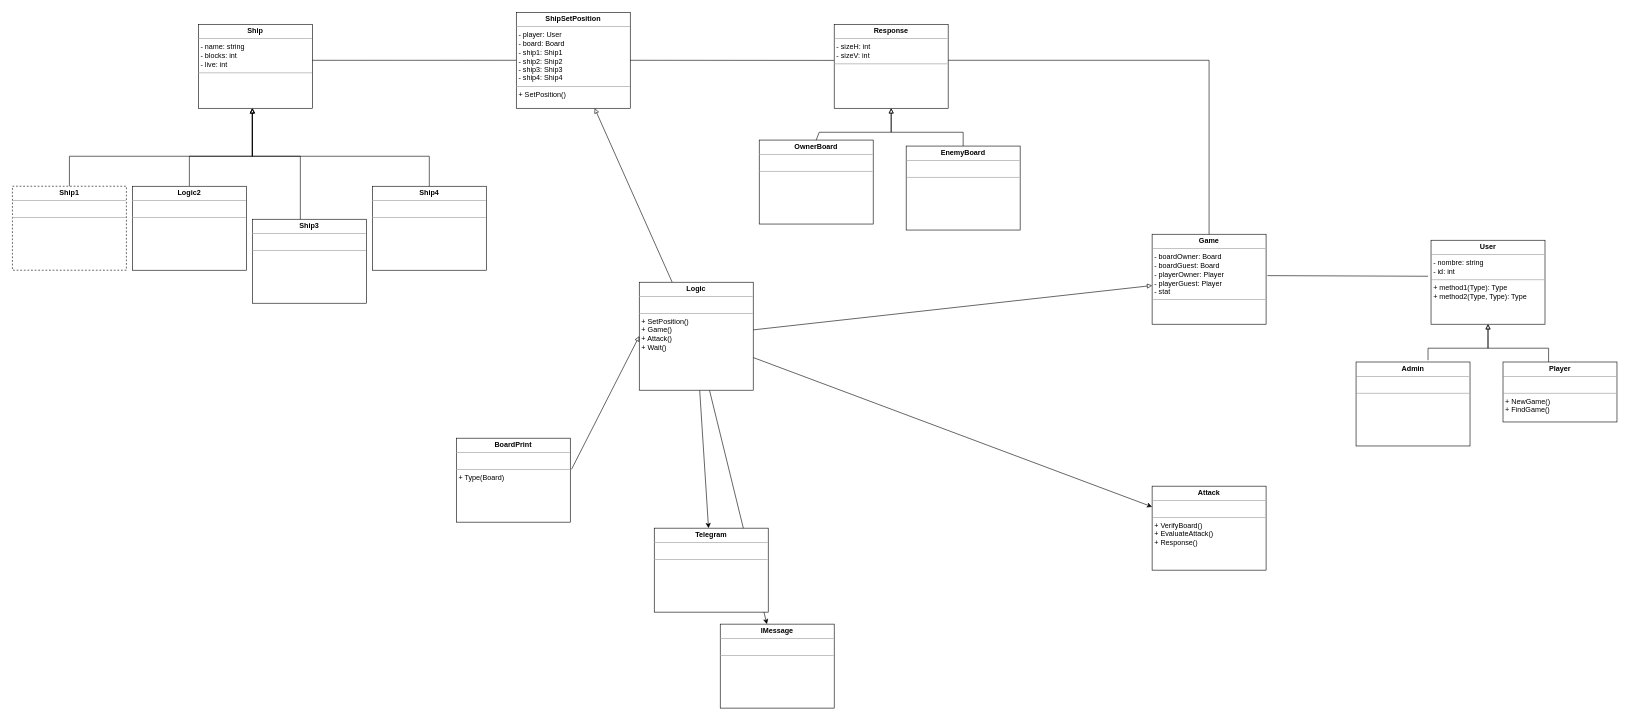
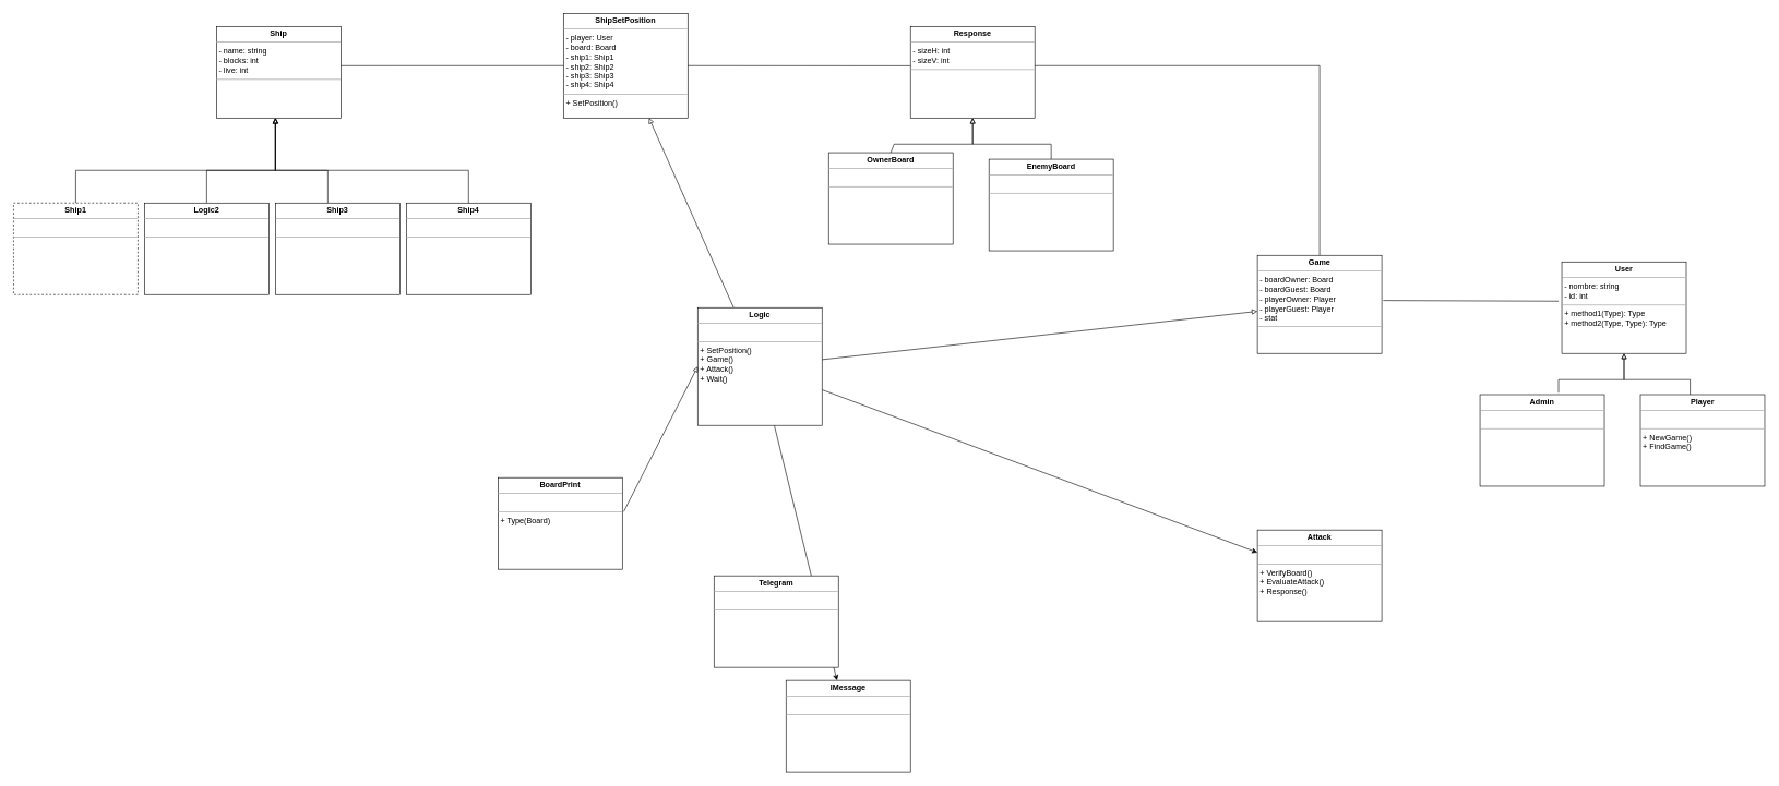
  <mxCell id="0" />
  <mxCell id="1" parent="0" />
  <mxCell id="2" value="&lt;p style=&quot;margin: 0px ; margin-top: 4px ; text-align: center&quot;&gt;&lt;b&gt;User&lt;/b&gt;&lt;/p&gt;&lt;hr size=&quot;1&quot;&gt;&lt;p style=&quot;margin: 0px ; margin-left: 4px&quot;&gt;- nombre: string&lt;br&gt;- id: int&lt;/p&gt;&lt;hr size=&quot;1&quot;&gt;&lt;p style=&quot;margin: 0px ; margin-left: 4px&quot;&gt;+ method1(Type): Type&lt;br&gt;+ method2(Type, Type): Type&lt;/p&gt;" style="verticalAlign=top;align=left;overflow=fill;fontSize=12;fontFamily=Helvetica;html=1;rounded=0;shadow=0;comic=0;labelBackgroundColor=none;strokeWidth=1" parent="1" vertex="1"><mxGeometry x="2385" y="400" width="190" height="140" as="geometry" /></mxCell>
  <mxCell id="3" style="rounded=0;orthogonalLoop=1;jettySize=auto;html=1;endArrow=block;endFill=0;" parent="1" target="2" edge="1"><mxGeometry relative="1" as="geometry"><mxPoint x="2380" y="600" as="sourcePoint" /><Array as="points"><mxPoint x="2380" y="580" /><mxPoint x="2480" y="580" /></Array></mxGeometry></mxCell>
  <mxCell id="4" value="&lt;p style=&quot;margin: 0px ; margin-top: 4px ; text-align: center&quot;&gt;&lt;b&gt;Admin&lt;/b&gt;&lt;/p&gt;&lt;hr size=&quot;1&quot;&gt;&lt;p style=&quot;margin: 0px ; margin-left: 4px&quot;&gt;&lt;br&gt;&lt;/p&gt;&lt;hr size=&quot;1&quot;&gt;&lt;p style=&quot;margin: 0px ; margin-left: 4px&quot;&gt;&lt;br&gt;&lt;/p&gt;" style="verticalAlign=top;align=left;overflow=fill;fontSize=12;fontFamily=Helvetica;html=1;rounded=0;shadow=0;comic=0;labelBackgroundColor=none;strokeWidth=1" parent="1" vertex="1"><mxGeometry x="2260" y="603" width="190" height="140" as="geometry" /></mxCell>
  <mxCell id="5" style="rounded=0;orthogonalLoop=1;jettySize=auto;html=1;endArrow=block;endFill=0;exitX=0.4;exitY=0;exitDx=0;exitDy=0;exitPerimeter=0;" parent="1" source="6" target="2" edge="1"><mxGeometry relative="1" as="geometry"><Array as="points"><mxPoint x="2581" y="580" /><mxPoint x="2480" y="580" /></Array></mxGeometry></mxCell>
- <mxCell id="6" value="&lt;p style=&quot;margin: 0px ; margin-top: 4px ; text-align: center&quot;&gt;&lt;b&gt;Player&lt;/b&gt;&lt;/p&gt;&lt;hr size=&quot;1&quot;&gt;&lt;p style=&quot;margin: 0px ; margin-left: 4px&quot;&gt;&lt;br&gt;&lt;/p&gt;&lt;hr size=&quot;1&quot;&gt;&lt;p style=&quot;margin: 0px ; margin-left: 4px&quot;&gt;+ NewGame()&lt;br&gt;+ FindGame()&lt;/p&gt;" style="verticalAlign=top;align=left;overflow=fill;fontSize=12;fontFamily=Helvetica;html=1;rounded=0;shadow=0;comic=0;labelBackgroundColor=none;strokeWidth=1" parent="1" vertex="1"><mxGeometry x="2505" y="603" width="190" height="100" as="geometry" /></mxCell>
+ <mxCell id="6" value="&lt;p style=&quot;margin: 0px ; margin-top: 4px ; text-align: center&quot;&gt;&lt;b&gt;Player&lt;/b&gt;&lt;/p&gt;&lt;hr size=&quot;1&quot;&gt;&lt;p style=&quot;margin: 0px ; margin-left: 4px&quot;&gt;&lt;br&gt;&lt;/p&gt;&lt;hr size=&quot;1&quot;&gt;&lt;p style=&quot;margin: 0px ; margin-left: 4px&quot;&gt;+ NewGame()&lt;br&gt;+ FindGame()&lt;/p&gt;" style="verticalAlign=top;align=left;overflow=fill;fontSize=12;fontFamily=Helvetica;html=1;rounded=0;shadow=0;comic=0;labelBackgroundColor=none;strokeWidth=1" parent="1" vertex="1"><mxGeometry x="2505" y="603" width="190" height="140" as="geometry" /></mxCell>
  <mxCell id="7" value="&lt;p style=&quot;margin: 0px ; margin-top: 4px ; text-align: center&quot;&gt;&lt;b&gt;Response&lt;/b&gt;&lt;/p&gt;&lt;hr size=&quot;1&quot;&gt;&lt;p style=&quot;margin: 0px ; margin-left: 4px&quot;&gt;- sizeH: int&lt;/p&gt;&lt;p style=&quot;margin: 0px ; margin-left: 4px&quot;&gt;- sizeV: int&lt;/p&gt;&lt;hr size=&quot;1&quot;&gt;&lt;p style=&quot;margin: 0px ; margin-left: 4px&quot;&gt;&lt;br&gt;&lt;/p&gt;" style="verticalAlign=top;align=left;overflow=fill;fontSize=12;fontFamily=Helvetica;html=1;rounded=0;shadow=0;comic=0;labelBackgroundColor=none;strokeWidth=1" parent="1" vertex="1"><mxGeometry x="1390" y="40" width="190" height="140" as="geometry" /></mxCell>
  <mxCell id="8" value="&lt;p style=&quot;margin: 0px ; margin-top: 4px ; text-align: center&quot;&gt;&lt;b&gt;OwnerBoard&lt;/b&gt;&lt;/p&gt;&lt;hr size=&quot;1&quot;&gt;&lt;p style=&quot;margin: 0px ; margin-left: 4px&quot;&gt;&lt;br&gt;&lt;/p&gt;&lt;hr size=&quot;1&quot;&gt;&lt;p style=&quot;margin: 0px ; margin-left: 4px&quot;&gt;&lt;br&gt;&lt;/p&gt;" style="verticalAlign=top;align=left;overflow=fill;fontSize=12;fontFamily=Helvetica;html=1;rounded=0;shadow=0;comic=0;labelBackgroundColor=none;strokeWidth=1" parent="1" vertex="1"><mxGeometry x="1265" y="233" width="190" height="140" as="geometry" /></mxCell>
  <mxCell id="9" value="&lt;p style=&quot;margin: 0px ; margin-top: 4px ; text-align: center&quot;&gt;&lt;b&gt;EnemyBoard&lt;/b&gt;&lt;/p&gt;&lt;hr size=&quot;1&quot;&gt;&lt;p style=&quot;margin: 0px ; margin-left: 4px&quot;&gt;&lt;br&gt;&lt;/p&gt;&lt;hr size=&quot;1&quot;&gt;&lt;p style=&quot;margin: 0px ; margin-left: 4px&quot;&gt;&lt;br&gt;&lt;/p&gt;" style="verticalAlign=top;align=left;overflow=fill;fontSize=12;fontFamily=Helvetica;html=1;rounded=0;shadow=0;comic=0;labelBackgroundColor=none;strokeWidth=1" parent="1" vertex="1"><mxGeometry x="1510" y="243" width="190" height="140" as="geometry" /></mxCell>
  <mxCell id="10" value="&lt;p style=&quot;margin: 0px ; margin-top: 4px ; text-align: center&quot;&gt;&lt;b&gt;Ship&lt;/b&gt;&lt;/p&gt;&lt;hr size=&quot;1&quot;&gt;&lt;p style=&quot;margin: 0px ; margin-left: 4px&quot;&gt;- name: string&lt;/p&gt;&lt;p style=&quot;margin: 0px ; margin-left: 4px&quot;&gt;- blocks: int&lt;/p&gt;&lt;p style=&quot;margin: 0px ; margin-left: 4px&quot;&gt;- live: int&lt;/p&gt;&lt;hr size=&quot;1&quot;&gt;&lt;p style=&quot;margin: 0px ; margin-left: 4px&quot;&gt;&lt;br&gt;&lt;/p&gt;" style="verticalAlign=top;align=left;overflow=fill;fontSize=12;fontFamily=Helvetica;html=1;rounded=0;shadow=0;comic=0;labelBackgroundColor=none;strokeWidth=1" parent="1" vertex="1"><mxGeometry x="330" y="40" width="190" height="140" as="geometry" /></mxCell>
  <mxCell id="11" value="&lt;p style=&quot;margin: 0px ; margin-top: 4px ; text-align: center&quot;&gt;&lt;b&gt;Game&lt;/b&gt;&lt;/p&gt;&lt;hr size=&quot;1&quot;&gt;&lt;p style=&quot;margin: 0px ; margin-left: 4px&quot;&gt;- boardOwner: Board&lt;br&gt;- boardGuest: Board&lt;/p&gt;&lt;p style=&quot;margin: 0px ; margin-left: 4px&quot;&gt;- playerOwner: Player&lt;/p&gt;&lt;p style=&quot;margin: 0px ; margin-left: 4px&quot;&gt;- playerGuest: Player&lt;/p&gt;&lt;p style=&quot;margin: 0px ; margin-left: 4px&quot;&gt;- stat&lt;/p&gt;&lt;hr size=&quot;1&quot;&gt;&lt;p style=&quot;margin: 0px ; margin-left: 4px&quot;&gt;&lt;br&gt;&lt;/p&gt;" style="verticalAlign=top;align=left;overflow=fill;fontSize=12;fontFamily=Helvetica;html=1;rounded=0;shadow=0;comic=0;labelBackgroundColor=none;strokeWidth=1" parent="1" vertex="1"><mxGeometry x="1920" y="390" width="190" height="150" as="geometry" /></mxCell>
  <mxCell id="12" value="&lt;p style=&quot;margin: 0px ; margin-top: 4px ; text-align: center&quot;&gt;&lt;b&gt;BoardPrint&lt;/b&gt;&lt;/p&gt;&lt;hr size=&quot;1&quot;&gt;&lt;p style=&quot;margin: 0px ; margin-left: 4px&quot;&gt;&lt;br&gt;&lt;/p&gt;&lt;hr size=&quot;1&quot;&gt;&lt;p style=&quot;margin: 0px ; margin-left: 4px&quot;&gt;+ Type(Board)&lt;/p&gt;" style="verticalAlign=top;align=left;overflow=fill;fontSize=12;fontFamily=Helvetica;html=1;rounded=0;shadow=0;comic=0;labelBackgroundColor=none;strokeWidth=1" parent="1" vertex="1"><mxGeometry x="760" y="730" width="190" height="140" as="geometry" /></mxCell>
  <mxCell id="13" value="&lt;p style=&quot;margin: 0px ; margin-top: 4px ; text-align: center&quot;&gt;&lt;b&gt;ShipSetPosition&lt;/b&gt;&lt;/p&gt;&lt;hr size=&quot;1&quot;&gt;&lt;p style=&quot;margin: 0px ; margin-left: 4px&quot;&gt;- player: User&lt;/p&gt;&lt;p style=&quot;margin: 0px ; margin-left: 4px&quot;&gt;- board: Board&lt;/p&gt;&lt;p style=&quot;margin: 0px ; margin-left: 4px&quot;&gt;- ship1: Ship1&lt;/p&gt;&lt;p style=&quot;margin: 0px ; margin-left: 4px&quot;&gt;- ship2: Ship2&lt;/p&gt;&lt;p style=&quot;margin: 0px ; margin-left: 4px&quot;&gt;- ship3: Ship3&lt;/p&gt;&lt;p style=&quot;margin: 0px ; margin-left: 4px&quot;&gt;- ship4: Ship4&lt;/p&gt;&lt;hr size=&quot;1&quot;&gt;&lt;p style=&quot;margin: 0px ; margin-left: 4px&quot;&gt;+ SetPosition()&lt;/p&gt;" style="verticalAlign=top;align=left;overflow=fill;fontSize=12;fontFamily=Helvetica;html=1;rounded=0;shadow=0;comic=0;labelBackgroundColor=none;strokeWidth=1" parent="1" vertex="1"><mxGeometry x="860" y="20" width="190" height="160" as="geometry" /></mxCell>
  <mxCell id="14" value="&lt;p style=&quot;margin: 0px ; margin-top: 4px ; text-align: center&quot;&gt;&lt;b&gt;Attack&lt;/b&gt;&lt;/p&gt;&lt;hr size=&quot;1&quot;&gt;&lt;p style=&quot;margin: 0px ; margin-left: 4px&quot;&gt;&lt;br&gt;&lt;/p&gt;&lt;hr size=&quot;1&quot;&gt;&lt;p style=&quot;margin: 0px ; margin-left: 4px&quot;&gt;+ VerifyBoard()&lt;/p&gt;&lt;p style=&quot;margin: 0px ; margin-left: 4px&quot;&gt;+ EvaluateAttack()&lt;/p&gt;&lt;p style=&quot;margin: 0px ; margin-left: 4px&quot;&gt;+ Response()&amp;nbsp;&lt;/p&gt;" style="verticalAlign=top;align=left;overflow=fill;fontSize=12;fontFamily=Helvetica;html=1;rounded=0;shadow=0;comic=0;labelBackgroundColor=none;strokeWidth=1" parent="1" vertex="1"><mxGeometry x="1920" y="810" width="190" height="140" as="geometry" /></mxCell>
  <mxCell id="15" value="&lt;p style=&quot;margin: 0px ; margin-top: 4px ; text-align: center&quot;&gt;&lt;b&gt;Ship1&lt;/b&gt;&lt;/p&gt;&lt;hr size=&quot;1&quot;&gt;&lt;p style=&quot;margin: 0px ; margin-left: 4px&quot;&gt;&lt;br&gt;&lt;/p&gt;&lt;hr size=&quot;1&quot;&gt;&lt;p style=&quot;margin: 0px ; margin-left: 4px&quot;&gt;&lt;br&gt;&lt;/p&gt;" style="verticalAlign=top;align=left;overflow=fill;fontSize=12;fontFamily=Helvetica;html=1;rounded=0;shadow=0;comic=0;labelBackgroundColor=none;strokeWidth=1;dashed=1;" parent="1" vertex="1"><mxGeometry x="20" y="310" width="190" height="140" as="geometry" /></mxCell>
  <mxCell id="16" style="rounded=0;orthogonalLoop=1;jettySize=auto;html=1;endArrow=block;endFill=0;" parent="1" source="26" edge="1"><mxGeometry relative="1" as="geometry"><mxPoint x="420" y="180" as="targetPoint" /><Array as="points"><mxPoint x="315" y="260" /><mxPoint x="420" y="260" /></Array></mxGeometry></mxCell>
  <mxCell id="17" style="rounded=0;orthogonalLoop=1;jettySize=auto;html=1;startArrow=none;endArrow=block;endFill=0;exitX=0.421;exitY=0.005;exitDx=0;exitDy=0;exitPerimeter=0;" parent="1" source="25" edge="1"><mxGeometry relative="1" as="geometry"><mxPoint x="420" y="180" as="targetPoint" /><Array as="points"><mxPoint x="500" y="260" /><mxPoint x="420" y="260" /></Array></mxGeometry></mxCell>
  <mxCell id="18" value="&lt;p style=&quot;margin: 0px ; margin-top: 4px ; text-align: center&quot;&gt;&lt;b&gt;Ship4&lt;/b&gt;&lt;/p&gt;&lt;hr size=&quot;1&quot;&gt;&lt;p style=&quot;margin: 0px ; margin-left: 4px&quot;&gt;&lt;br&gt;&lt;/p&gt;&lt;hr size=&quot;1&quot;&gt;&lt;p style=&quot;margin: 0px ; margin-left: 4px&quot;&gt;&lt;br&gt;&lt;/p&gt;" style="verticalAlign=top;align=left;overflow=fill;fontSize=12;fontFamily=Helvetica;html=1;rounded=0;shadow=0;comic=0;labelBackgroundColor=none;strokeWidth=1" parent="1" vertex="1"><mxGeometry x="620" y="310" width="190" height="140" as="geometry" /></mxCell>
  <mxCell id="19" style="rounded=0;orthogonalLoop=1;jettySize=auto;html=1;" parent="1" source="24" target="14" edge="1"><mxGeometry relative="1" as="geometry" /></mxCell>
  <mxCell id="20" style="rounded=0;orthogonalLoop=1;jettySize=auto;html=1;endArrow=block;endFill=0;" parent="1" source="24" target="11" edge="1"><mxGeometry relative="1" as="geometry" /></mxCell>
  <mxCell id="21" style="rounded=0;orthogonalLoop=1;jettySize=auto;html=1;endArrow=block;endFill=0;" parent="1" source="24" target="13" edge="1"><mxGeometry relative="1" as="geometry" /></mxCell>
- <mxCell id="22" style="rounded=0;orthogonalLoop=1;jettySize=auto;html=1;" parent="1" source="24" target="27" edge="1"><mxGeometry relative="1" as="geometry" /></mxCell>
  <mxCell id="23" style="rounded=0;orthogonalLoop=1;jettySize=auto;html=1;" parent="1" source="24" target="28" edge="1"><mxGeometry relative="1" as="geometry" /></mxCell>
  <mxCell id="24" value="&lt;p style=&quot;margin: 0px ; margin-top: 4px ; text-align: center&quot;&gt;&lt;b&gt;Logic&lt;/b&gt;&lt;/p&gt;&lt;hr size=&quot;1&quot;&gt;&lt;p style=&quot;margin: 0px ; margin-left: 4px&quot;&gt;&lt;br&gt;&lt;/p&gt;&lt;hr size=&quot;1&quot;&gt;&lt;p style=&quot;margin: 0px ; margin-left: 4px&quot;&gt;+ SetPosition()&lt;/p&gt;&lt;p style=&quot;margin: 0px ; margin-left: 4px&quot;&gt;+ Game()&lt;/p&gt;&lt;p style=&quot;margin: 0px ; margin-left: 4px&quot;&gt;+ Attack()&lt;/p&gt;&lt;p style=&quot;margin: 0px ; margin-left: 4px&quot;&gt;+ Wait()&lt;/p&gt;" style="verticalAlign=top;align=left;overflow=fill;fontSize=12;fontFamily=Helvetica;html=1;rounded=0;shadow=0;comic=0;labelBackgroundColor=none;strokeWidth=1" parent="1" vertex="1"><mxGeometry x="1065" y="470" width="190" height="180" as="geometry" /></mxCell>
- <mxCell id="25" value="&lt;p style=&quot;margin: 0px ; margin-top: 4px ; text-align: center&quot;&gt;&lt;b&gt;Ship3&lt;/b&gt;&lt;/p&gt;&lt;hr size=&quot;1&quot;&gt;&lt;p style=&quot;margin: 0px ; margin-left: 4px&quot;&gt;&lt;br&gt;&lt;/p&gt;&lt;hr size=&quot;1&quot;&gt;&lt;p style=&quot;margin: 0px ; margin-left: 4px&quot;&gt;&lt;br&gt;&lt;/p&gt;" style="verticalAlign=top;align=left;overflow=fill;fontSize=12;fontFamily=Helvetica;html=1;rounded=0;shadow=0;comic=0;labelBackgroundColor=none;strokeWidth=1" parent="1" vertex="1"><mxGeometry x="420" y="365" width="190" height="140" as="geometry" /></mxCell>
+ <mxCell id="25" value="&lt;p style=&quot;margin: 0px ; margin-top: 4px ; text-align: center&quot;&gt;&lt;b&gt;Ship3&lt;/b&gt;&lt;/p&gt;&lt;hr size=&quot;1&quot;&gt;&lt;p style=&quot;margin: 0px ; margin-left: 4px&quot;&gt;&lt;br&gt;&lt;/p&gt;&lt;hr size=&quot;1&quot;&gt;&lt;p style=&quot;margin: 0px ; margin-left: 4px&quot;&gt;&lt;br&gt;&lt;/p&gt;" style="verticalAlign=top;align=left;overflow=fill;fontSize=12;fontFamily=Helvetica;html=1;rounded=0;shadow=0;comic=0;labelBackgroundColor=none;strokeWidth=1" parent="1" vertex="1"><mxGeometry x="420" y="310" width="190" height="140" as="geometry" /></mxCell>
  <mxCell id="26" value="&lt;p style=&quot;margin: 0px ; margin-top: 4px ; text-align: center&quot;&gt;&lt;b&gt;Logic2&lt;/b&gt;&lt;/p&gt;&lt;hr size=&quot;1&quot;&gt;&lt;p style=&quot;margin: 0px ; margin-left: 4px&quot;&gt;&lt;br&gt;&lt;/p&gt;&lt;hr size=&quot;1&quot;&gt;&lt;p style=&quot;margin: 0px ; margin-left: 4px&quot;&gt;&lt;br&gt;&lt;/p&gt;" style="verticalAlign=top;align=left;overflow=fill;fontSize=12;fontFamily=Helvetica;html=1;rounded=0;shadow=0;comic=0;labelBackgroundColor=none;strokeWidth=1" parent="1" vertex="1"><mxGeometry x="220" y="310" width="190" height="140" as="geometry" /></mxCell>
  <mxCell id="27" value="&lt;p style=&quot;margin: 0px ; margin-top: 4px ; text-align: center&quot;&gt;&lt;b&gt;Telegram&lt;/b&gt;&lt;/p&gt;&lt;hr size=&quot;1&quot;&gt;&lt;p style=&quot;margin: 0px ; margin-left: 4px&quot;&gt;&lt;br&gt;&lt;/p&gt;&lt;hr size=&quot;1&quot;&gt;&lt;p style=&quot;margin: 0px ; margin-left: 4px&quot;&gt;&lt;br&gt;&lt;/p&gt;" style="verticalAlign=top;align=left;overflow=fill;fontSize=12;fontFamily=Helvetica;html=1;rounded=0;shadow=0;comic=0;labelBackgroundColor=none;strokeWidth=1" parent="1" vertex="1"><mxGeometry x="1090" y="880" width="190" height="140" as="geometry" /></mxCell>
  <mxCell id="28" value="&lt;p style=&quot;margin: 0px ; margin-top: 4px ; text-align: center&quot;&gt;&lt;b&gt;IMessage&lt;/b&gt;&lt;/p&gt;&lt;hr size=&quot;1&quot;&gt;&lt;p style=&quot;margin: 0px ; margin-left: 4px&quot;&gt;&lt;br&gt;&lt;/p&gt;&lt;hr size=&quot;1&quot;&gt;&lt;p style=&quot;margin: 0px ; margin-left: 4px&quot;&gt;&lt;br&gt;&lt;/p&gt;" style="verticalAlign=top;align=left;overflow=fill;fontSize=12;fontFamily=Helvetica;html=1;rounded=0;shadow=0;comic=0;labelBackgroundColor=none;strokeWidth=1" parent="1" vertex="1"><mxGeometry x="1200" y="1040" width="190" height="140" as="geometry" /></mxCell>
  <mxCell id="29" value="" style="endArrow=block;html=1;rounded=0;exitX=1.011;exitY=0.371;exitDx=0;exitDy=0;exitPerimeter=0;entryX=0;entryY=0.5;entryDx=0;entryDy=0;endFill=0;" parent="1" source="12" target="24" edge="1"><mxGeometry width="50" height="50" relative="1" as="geometry"><mxPoint x="1110" y="820" as="sourcePoint" /><mxPoint x="1160" y="770" as="targetPoint" /></mxGeometry></mxCell>
  <mxCell id="30" value="" style="endArrow=block;html=1;rounded=0;exitX=0.5;exitY=0;exitDx=0;exitDy=0;endFill=0;" edge="1" parent="1" source="15"><mxGeometry width="50" height="50" relative="1" as="geometry"><mxPoint x="240" y="-20" as="sourcePoint" /><mxPoint x="420" y="180" as="targetPoint" /><Array as="points"><mxPoint x="115" y="260" /><mxPoint x="420" y="260" /></Array></mxGeometry></mxCell>
  <mxCell id="31" value="" style="endArrow=block;html=1;rounded=0;exitX=0.5;exitY=0;exitDx=0;exitDy=0;endFill=0;" edge="1" parent="1" source="18"><mxGeometry width="50" height="50" relative="1" as="geometry"><mxPoint x="250" y="180" as="sourcePoint" /><mxPoint x="420" y="180" as="targetPoint" /><Array as="points"><mxPoint x="715" y="260" /><mxPoint x="420" y="260" /></Array></mxGeometry></mxCell>
  <mxCell id="32" value="" style="endArrow=none;html=1;rounded=0;entryX=0;entryY=0.5;entryDx=0;entryDy=0;exitX=1;exitY=0.429;exitDx=0;exitDy=0;exitPerimeter=0;" edge="1" parent="1" source="10" target="13"><mxGeometry width="50" height="50" relative="1" as="geometry"><mxPoint x="530" y="90" as="sourcePoint" /><mxPoint x="1360" y="300" as="targetPoint" /></mxGeometry></mxCell>
  <mxCell id="33" value="" style="endArrow=none;html=1;rounded=0;entryX=-0.026;entryY=0.429;entryDx=0;entryDy=0;entryPerimeter=0;exitX=1.011;exitY=0.46;exitDx=0;exitDy=0;exitPerimeter=0;" edge="1" parent="1" source="11" target="2"><mxGeometry width="50" height="50" relative="1" as="geometry"><mxPoint x="2120" y="460" as="sourcePoint" /><mxPoint x="2050" y="580" as="targetPoint" /></mxGeometry></mxCell>
  <mxCell id="34" value="" style="endArrow=block;html=1;rounded=0;exitX=0.5;exitY=0;exitDx=0;exitDy=0;entryX=0.5;entryY=1;entryDx=0;entryDy=0;endFill=0;" edge="1" parent="1" source="8" target="7"><mxGeometry width="50" height="50" relative="1" as="geometry"><mxPoint x="1650" y="340" as="sourcePoint" /><mxPoint x="1700" y="290" as="targetPoint" /><Array as="points"><mxPoint x="1365" y="220" /><mxPoint x="1485" y="220" /></Array></mxGeometry></mxCell>
  <mxCell id="35" value="" style="endArrow=block;html=1;rounded=0;exitX=0.5;exitY=0;exitDx=0;exitDy=0;entryX=0.5;entryY=1;entryDx=0;entryDy=0;endFill=0;" edge="1" parent="1" source="9" target="7"><mxGeometry width="50" height="50" relative="1" as="geometry"><mxPoint x="1650" y="340" as="sourcePoint" /><mxPoint x="1700" y="290" as="targetPoint" /><Array as="points"><mxPoint x="1605" y="220" /><mxPoint x="1485" y="220" /></Array></mxGeometry></mxCell>
  <mxCell id="36" value="" style="endArrow=none;html=1;rounded=0;exitX=1;exitY=0.5;exitDx=0;exitDy=0;entryX=-0.002;entryY=0.43;entryDx=0;entryDy=0;entryPerimeter=0;" edge="1" parent="1" source="13" target="7"><mxGeometry width="50" height="50" relative="1" as="geometry"><mxPoint x="1650" y="450" as="sourcePoint" /><mxPoint x="1370" y="100" as="targetPoint" /></mxGeometry></mxCell>
  <mxCell id="37" value="" style="endArrow=none;html=1;rounded=0;exitX=0.5;exitY=0;exitDx=0;exitDy=0;" edge="1" parent="1" source="11"><mxGeometry width="50" height="50" relative="1" as="geometry"><mxPoint x="1460" y="330" as="sourcePoint" /><mxPoint x="1580" y="100" as="targetPoint" /><Array as="points"><mxPoint x="2015" y="100" /></Array></mxGeometry></mxCell>
